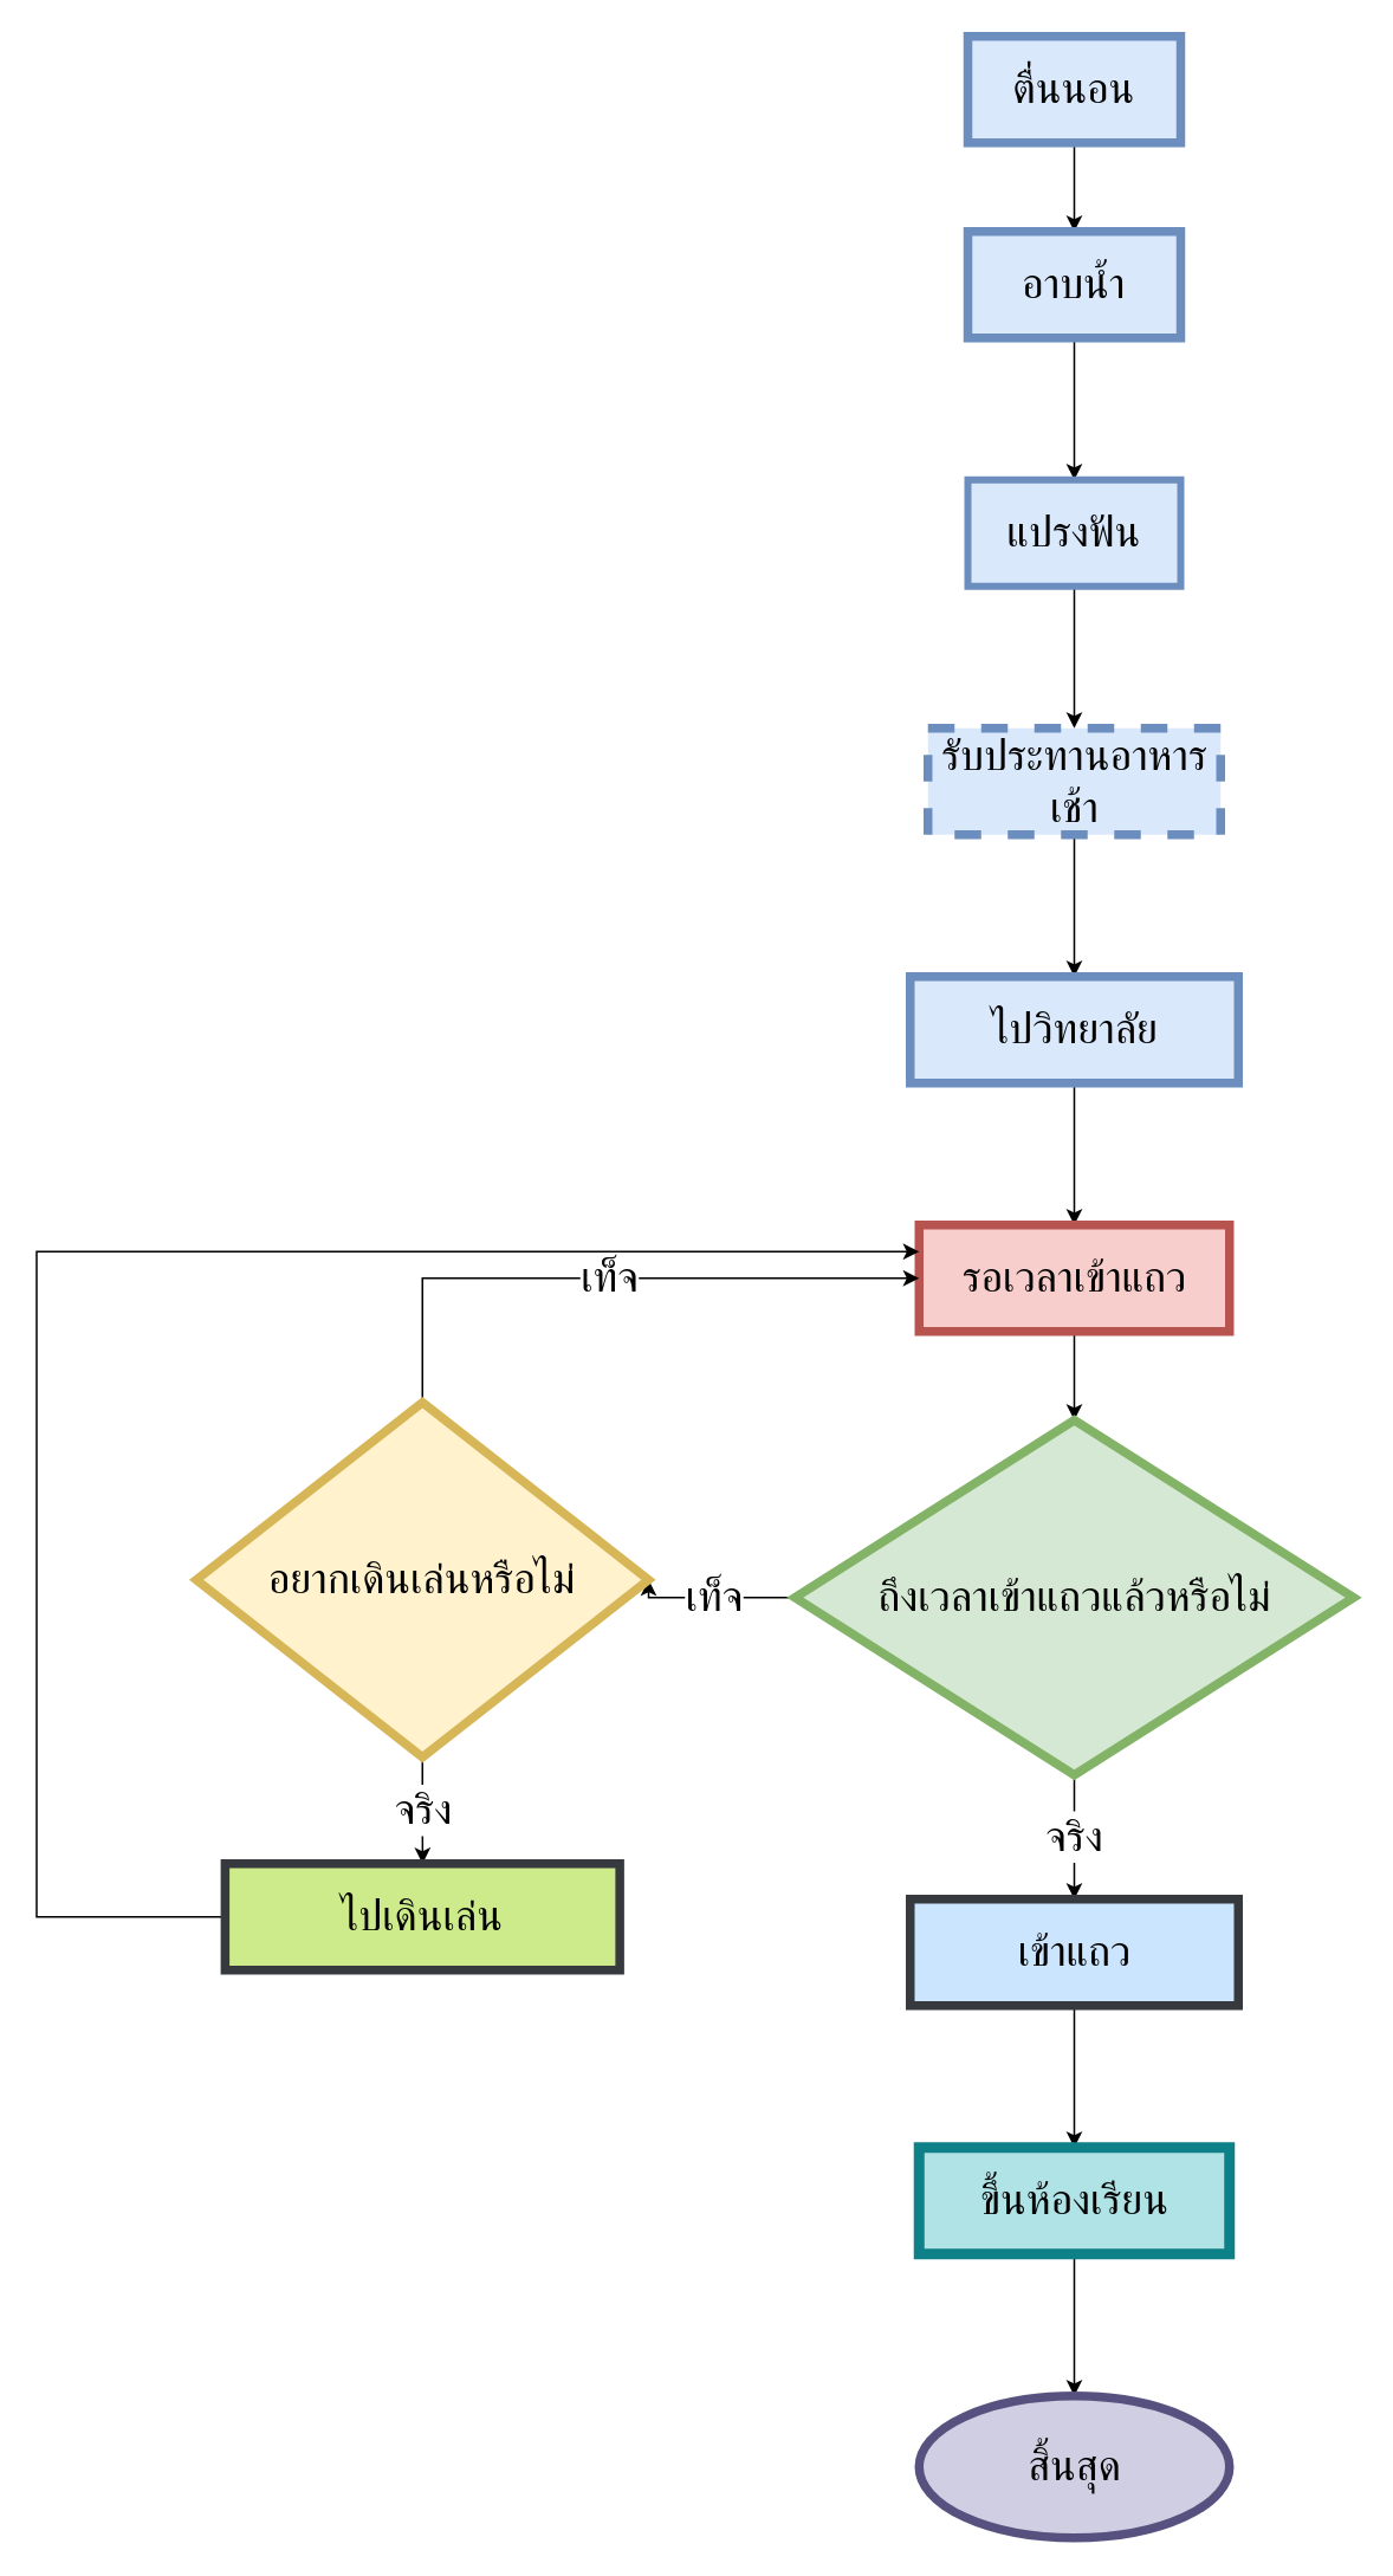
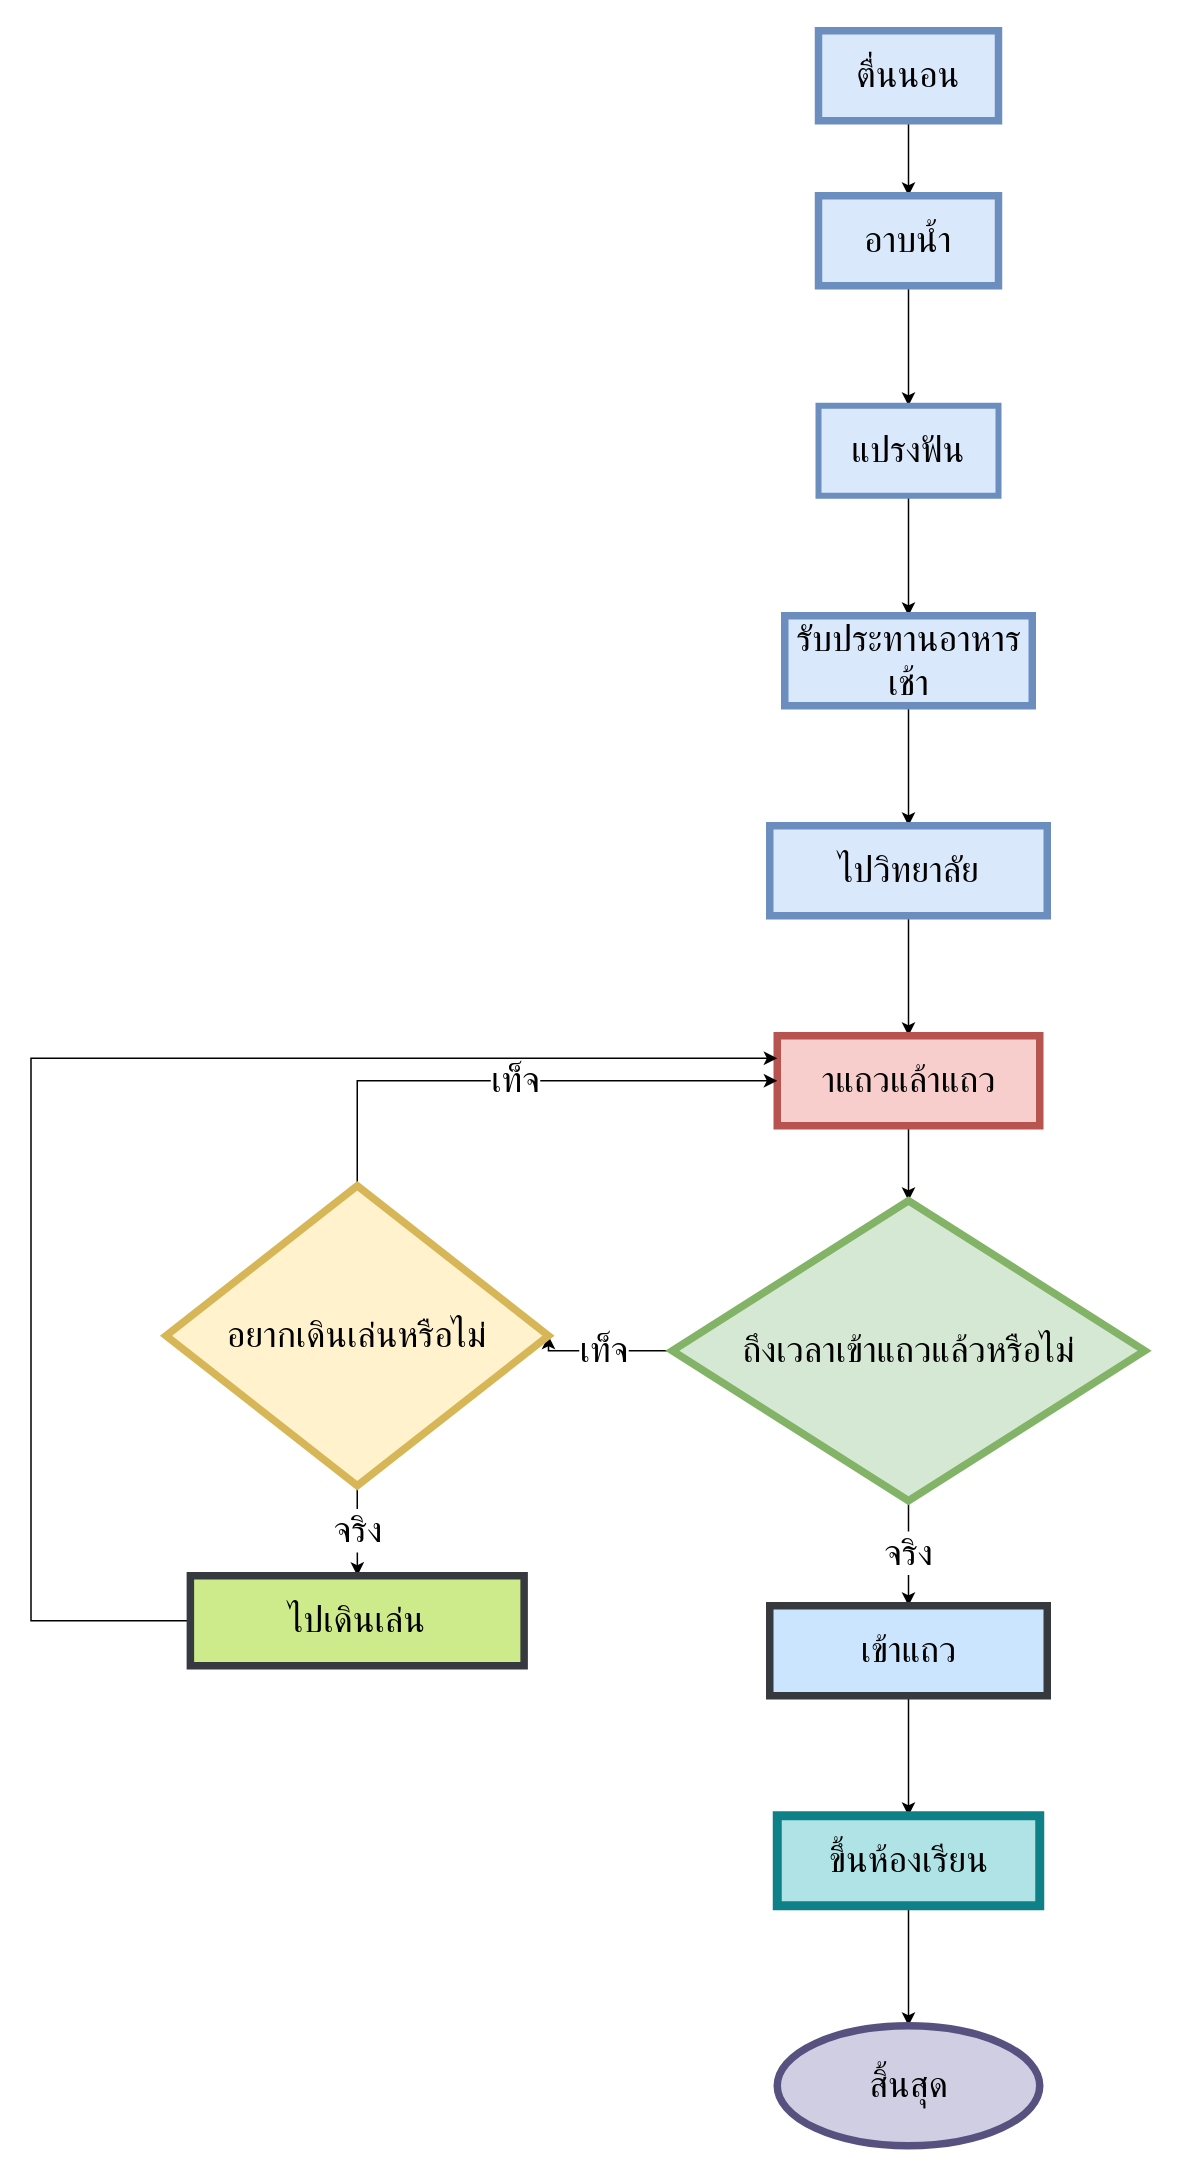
  <mxCell id="0" />
  <mxCell id="1" parent="0" />
  <mxCell id="2" value="" style="edgeStyle=orthogonalEdgeStyle;rounded=0;orthogonalLoop=1;jettySize=auto;html=1;fontSize=24;" edge="1" parent="1" source="3" target="5"><mxGeometry relative="1" as="geometry" /></mxCell>
  <mxCell id="3" value="&lt;font style=&quot;font-size: 24px;&quot;&gt;ตื่นนอน&lt;/font&gt;" style="whiteSpace=wrap;html=1;strokeWidth=5;fillColor=#dae8fc;strokeColor=#6c8ebf;" vertex="1" parent="1"><mxGeometry x="545" y="20" width="120" height="60" as="geometry" /></mxCell>
  <mxCell id="4" value="" style="edgeStyle=orthogonalEdgeStyle;rounded=0;orthogonalLoop=1;jettySize=auto;html=1;fontSize=24;" edge="1" parent="1" source="5" target="7"><mxGeometry relative="1" as="geometry" /></mxCell>
  <mxCell id="5" value="&lt;font style=&quot;font-size: 24px;&quot;&gt;อาบน้ำ&lt;/font&gt;" style="whiteSpace=wrap;html=1;strokeWidth=5;fillColor=#dae8fc;strokeColor=#6c8ebf;" vertex="1" parent="1"><mxGeometry x="545" y="130" width="120" height="60" as="geometry" /></mxCell>
  <mxCell id="6" value="" style="edgeStyle=orthogonalEdgeStyle;rounded=0;orthogonalLoop=1;jettySize=auto;html=1;fontSize=24;" edge="1" parent="1" source="7" target="9"><mxGeometry relative="1" as="geometry" /></mxCell>
  <mxCell id="7" value="&lt;font style=&quot;font-size: 24px;&quot;&gt;แปรงฟัน&lt;/font&gt;" style="whiteSpace=wrap;html=1;strokeWidth=4;fillColor=#dae8fc;strokeColor=#6c8ebf;" vertex="1" parent="1"><mxGeometry x="545" y="270" width="120" height="60" as="geometry" /></mxCell>
  <mxCell id="8" value="" style="edgeStyle=orthogonalEdgeStyle;rounded=0;orthogonalLoop=1;jettySize=auto;html=1;fontSize=24;" edge="1" parent="1" source="9" target="11"><mxGeometry relative="1" as="geometry" /></mxCell>
- <mxCell id="9" value="&lt;font style=&quot;font-size: 24px;&quot;&gt;รับประทานอาหารเช้า&lt;/font&gt;" style="whiteSpace=wrap;html=1;strokeWidth=5;fillColor=#dae8fc;strokeColor=#6c8ebf;perimeterSpacing=0;dashed=1;" vertex="1" parent="1"><mxGeometry x="522.5" y="410" width="165" height="60" as="geometry" /></mxCell>
+ <mxCell id="9" value="&lt;font style=&quot;font-size: 24px;&quot;&gt;รับประทานอาหารเช้า&lt;/font&gt;" style="whiteSpace=wrap;html=1;strokeWidth=5;fillColor=#dae8fc;strokeColor=#6c8ebf;perimeterSpacing=0;" vertex="1" parent="1"><mxGeometry x="522.5" y="410" width="165" height="60" as="geometry" /></mxCell>
  <mxCell id="10" value="" style="edgeStyle=orthogonalEdgeStyle;rounded=0;orthogonalLoop=1;jettySize=auto;html=1;fontSize=24;" edge="1" parent="1" source="11" target="13"><mxGeometry relative="1" as="geometry" /></mxCell>
  <mxCell id="11" value="&lt;font style=&quot;font-size: 24px;&quot;&gt;ไปวิทยาลัย&lt;/font&gt;" style="whiteSpace=wrap;html=1;strokeWidth=5;fillColor=#dae8fc;strokeColor=#6c8ebf;" vertex="1" parent="1"><mxGeometry x="512.5" y="550" width="185" height="60" as="geometry" /></mxCell>
  <mxCell id="12" value="" style="edgeStyle=orthogonalEdgeStyle;rounded=0;orthogonalLoop=1;jettySize=auto;html=1;fontSize=24;" edge="1" parent="1" source="13" target="16"><mxGeometry relative="1" as="geometry" /></mxCell>
- <mxCell id="13" value="&lt;font style=&quot;font-size: 24px;&quot;&gt;รอเวลาเข้าแถว&lt;/font&gt;" style="whiteSpace=wrap;html=1;strokeWidth=5;fillColor=#f8cecc;strokeColor=#b85450;" vertex="1" parent="1"><mxGeometry x="517.5" y="690" width="175" height="60" as="geometry" /></mxCell>
+ <mxCell id="13" value="&lt;font style=&quot;font-size: 24px;&quot;&gt;าแถวแล้าแถว&lt;/font&gt;" style="whiteSpace=wrap;html=1;strokeWidth=5;fillColor=#f8cecc;strokeColor=#b85450;" vertex="1" parent="1"><mxGeometry x="517.5" y="690" width="175" height="60" as="geometry" /></mxCell>
  <mxCell id="14" value="เท็จ" style="edgeStyle=orthogonalEdgeStyle;rounded=0;orthogonalLoop=1;jettySize=auto;html=1;exitX=0;exitY=0.5;exitDx=0;exitDy=0;entryX=1;entryY=0.5;entryDx=0;entryDy=0;fontSize=24;" edge="1" parent="1" source="16" target="19"><mxGeometry relative="1" as="geometry"><Array as="points"><mxPoint x="400" y="900" /><mxPoint x="400" y="900" /></Array></mxGeometry></mxCell>
  <mxCell id="15" value="จริง" style="edgeStyle=orthogonalEdgeStyle;rounded=0;orthogonalLoop=1;jettySize=auto;html=1;exitX=0.5;exitY=1;exitDx=0;exitDy=0;entryX=0.5;entryY=0;entryDx=0;entryDy=0;fontSize=24;" edge="1" parent="1" source="16" target="23"><mxGeometry relative="1" as="geometry" /></mxCell>
  <mxCell id="16" value="&lt;font style=&quot;font-size: 24px;&quot;&gt;ถึงเวลาเข้าแถวแล้วหรือไม่&lt;/font&gt;" style="rhombus;whiteSpace=wrap;html=1;strokeWidth=5;fillColor=#d5e8d4;strokeColor=#82b366;" vertex="1" parent="1"><mxGeometry x="447.5" y="800" width="315" height="200" as="geometry" /></mxCell>
  <mxCell id="17" value="เท็จ" style="edgeStyle=orthogonalEdgeStyle;rounded=0;orthogonalLoop=1;jettySize=auto;html=1;exitX=0.5;exitY=0;exitDx=0;exitDy=0;entryX=0;entryY=0.5;entryDx=0;entryDy=0;fontSize=24;" edge="1" parent="1" source="19" target="13"><mxGeometry relative="1" as="geometry" /></mxCell>
  <mxCell id="18" value="จริง" style="edgeStyle=orthogonalEdgeStyle;rounded=0;orthogonalLoop=1;jettySize=auto;html=1;fontSize=24;" edge="1" parent="1" source="19" target="21"><mxGeometry relative="1" as="geometry" /></mxCell>
  <mxCell id="19" value="&lt;font style=&quot;font-size: 24px;&quot;&gt;อยากเดินเล่นหรือไม่&lt;/font&gt;" style="rhombus;whiteSpace=wrap;html=1;strokeWidth=5;fillColor=#fff2cc;strokeColor=#d6b656;" vertex="1" parent="1"><mxGeometry x="110" y="790" width="255" height="200" as="geometry" /></mxCell>
  <mxCell id="20" style="edgeStyle=orthogonalEdgeStyle;rounded=0;orthogonalLoop=1;jettySize=auto;html=1;exitX=0;exitY=0.5;exitDx=0;exitDy=0;entryX=0;entryY=0.25;entryDx=0;entryDy=0;fontSize=24;" edge="1" parent="1" source="21" target="13"><mxGeometry relative="1" as="geometry"><Array as="points"><mxPoint x="20" y="1080" /><mxPoint x="20" y="705" /></Array></mxGeometry></mxCell>
  <mxCell id="21" value="&lt;font style=&quot;font-size: 24px;&quot;&gt;ไปเดินเล่น&lt;/font&gt;" style="whiteSpace=wrap;html=1;strokeWidth=5;fillColor=#cdeb8b;strokeColor=#36393d;" vertex="1" parent="1"><mxGeometry x="126.25" y="1050" width="222.5" height="60" as="geometry" /></mxCell>
  <mxCell id="22" value="" style="edgeStyle=orthogonalEdgeStyle;rounded=0;orthogonalLoop=1;jettySize=auto;html=1;fontSize=24;" edge="1" parent="1" source="23" target="25"><mxGeometry relative="1" as="geometry" /></mxCell>
  <mxCell id="23" value="เข้าแถว" style="whiteSpace=wrap;html=1;strokeWidth=5;fontSize=24;fillColor=#cce5ff;strokeColor=#36393d;" vertex="1" parent="1"><mxGeometry x="512.5" y="1070" width="185" height="60" as="geometry" /></mxCell>
  <mxCell id="24" value="" style="edgeStyle=orthogonalEdgeStyle;rounded=0;orthogonalLoop=1;jettySize=auto;html=1;fontSize=24;" edge="1" parent="1" source="25" target="26"><mxGeometry relative="1" as="geometry" /></mxCell>
  <mxCell id="25" value="ขึ้นห้องเรียน" style="whiteSpace=wrap;html=1;fontSize=24;strokeWidth=6;fillColor=#b0e3e6;strokeColor=#0e8088;" vertex="1" parent="1"><mxGeometry x="517.5" y="1210" width="175" height="60" as="geometry" /></mxCell>
  <mxCell id="26" value="สิ้นสุด" style="ellipse;whiteSpace=wrap;html=1;fontSize=24;strokeWidth=5;fillColor=#d0cee2;strokeColor=#56517e;" vertex="1" parent="1"><mxGeometry x="517.5" y="1350" width="175" height="80" as="geometry" /></mxCell>
